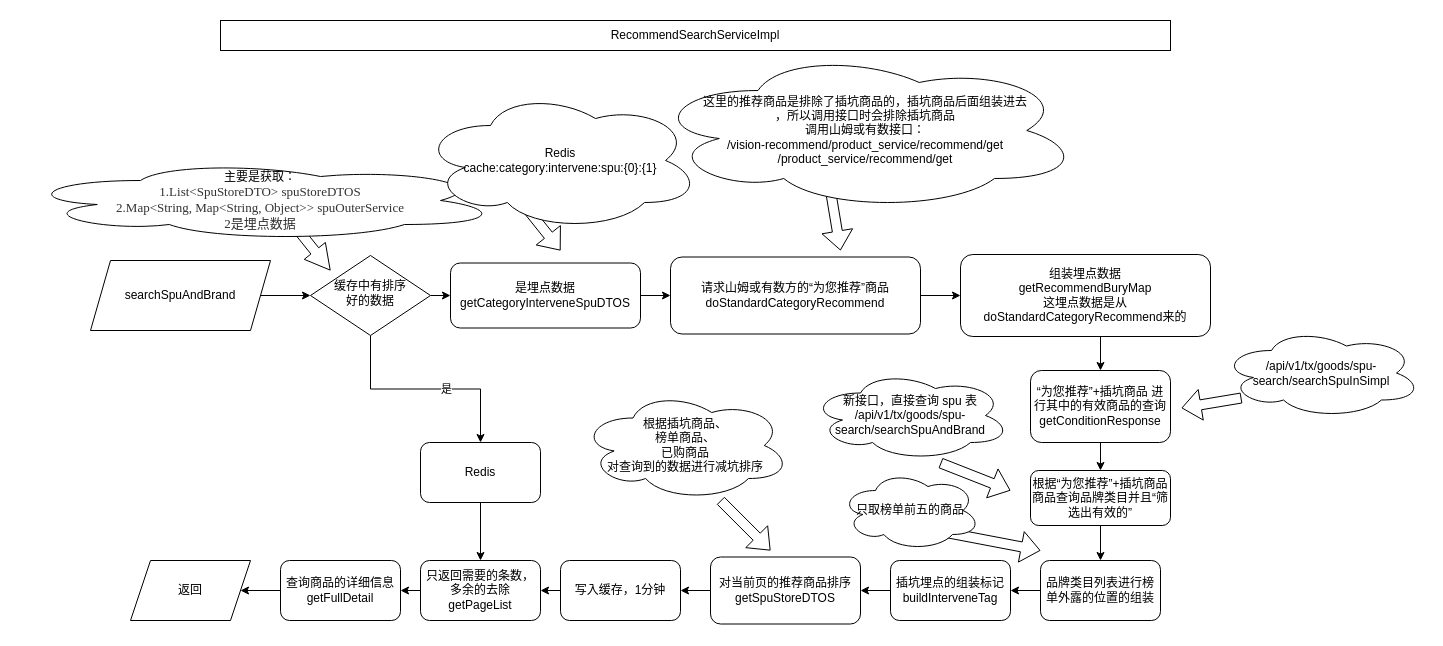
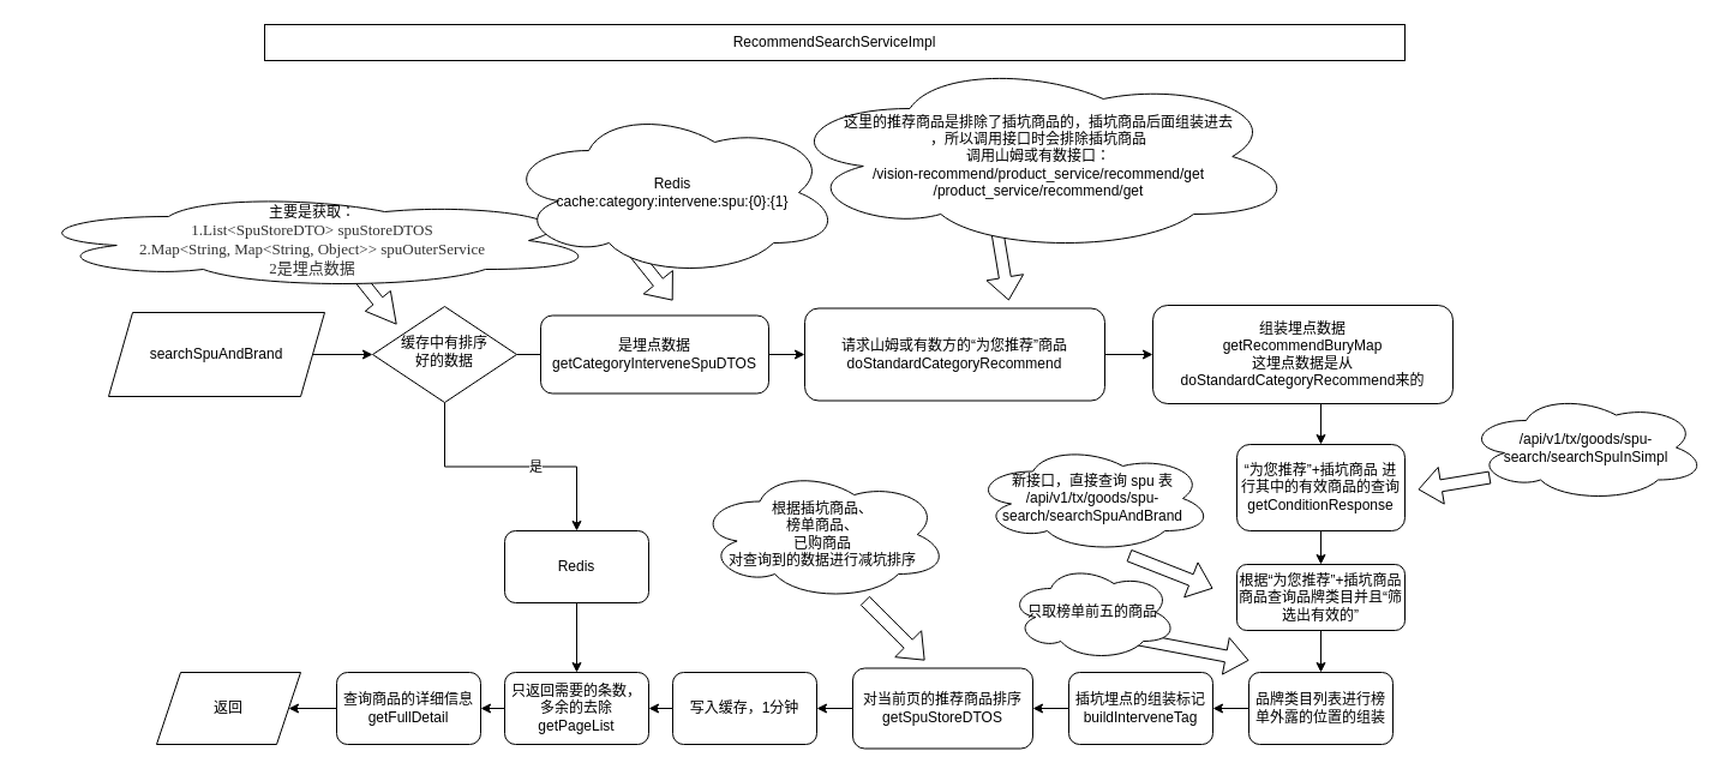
  <mxCell id="0" />
  <mxCell id="1" parent="0" />
  <mxCell id="2" value="RecommendSearchServiceImpl" style="rounded=0;whiteSpace=wrap;html=1;" parent="1" vertex="1"><mxGeometry x="220" y="20" width="950" height="30" as="geometry" /></mxCell>
  <mxCell id="3" style="edgeStyle=orthogonalEdgeStyle;rounded=0;orthogonalLoop=1;jettySize=auto;html=1;exitX=1;exitY=0.5;exitDx=0;exitDy=0;entryX=0;entryY=0.5;entryDx=0;entryDy=0;" parent="1" source="32" target="7" edge="1"><mxGeometry relative="1" as="geometry"><mxPoint x="270" y="295" as="sourcePoint" /></mxGeometry></mxCell>
  <mxCell id="4" style="edgeStyle=orthogonalEdgeStyle;rounded=0;orthogonalLoop=1;jettySize=auto;html=1;exitX=0.5;exitY=1;exitDx=0;exitDy=0;entryX=0.5;entryY=0;entryDx=0;entryDy=0;" parent="1" source="7" target="10" edge="1"><mxGeometry relative="1" as="geometry" /></mxCell>
  <mxCell id="5" value="是" style="edgeLabel;html=1;align=center;verticalAlign=middle;resizable=0;points=[];" parent="4" vertex="1" connectable="0"><mxGeometry x="0.191" relative="1" as="geometry"><mxPoint as="offset" /></mxGeometry></mxCell>
- <mxCell id="6" style="edgeStyle=orthogonalEdgeStyle;rounded=0;orthogonalLoop=1;jettySize=auto;html=1;exitX=1;exitY=0.5;exitDx=0;exitDy=0;entryX=0;entryY=0.5;entryDx=0;entryDy=0;" parent="1" source="7" target="12" edge="1"><mxGeometry relative="1" as="geometry" /></mxCell>
+ <mxCell id="6" style="edgeStyle=orthogonalEdgeStyle;rounded=0;orthogonalLoop=1;jettySize=auto;html=1;exitX=1;exitY=0.5;exitDx=0;exitDy=0;entryX=0;entryY=0.5;entryDx=0;entryDy=0;endArrow=none;" parent="1" source="7" target="12" edge="1"><mxGeometry relative="1" as="geometry" /></mxCell>
  <mxCell id="7" value="缓存中有排序&lt;br&gt;好的数据" style="rhombus;whiteSpace=wrap;html=1;shadow=0;fontFamily=Helvetica;fontSize=12;align=center;strokeWidth=1;spacing=6;spacingTop=-4;" parent="1" vertex="1"><mxGeometry x="310" y="255" width="120" height="80" as="geometry" /></mxCell>
  <mxCell id="8" value="" style="shape=flexArrow;endArrow=classic;html=1;rounded=0;endWidth=16;endSize=7.87;" parent="1" edge="1"><mxGeometry width="50" height="50" relative="1" as="geometry"><mxPoint x="290" y="220" as="sourcePoint" /><mxPoint x="330" y="270" as="targetPoint" /></mxGeometry></mxCell>
  <mxCell id="9" style="edgeStyle=orthogonalEdgeStyle;rounded=0;orthogonalLoop=1;jettySize=auto;html=1;exitX=0.5;exitY=1;exitDx=0;exitDy=0;" edge="1" parent="1" source="10" target="41"><mxGeometry relative="1" as="geometry" /></mxCell>
  <mxCell id="10" value="Redis" style="rounded=1;whiteSpace=wrap;html=1;" parent="1" vertex="1"><mxGeometry x="420" y="442" width="120" height="60" as="geometry" /></mxCell>
  <mxCell id="11" style="edgeStyle=orthogonalEdgeStyle;rounded=0;orthogonalLoop=1;jettySize=auto;html=1;exitX=1;exitY=0.5;exitDx=0;exitDy=0;" parent="1" source="12" target="15" edge="1"><mxGeometry relative="1" as="geometry" /></mxCell>
  <mxCell id="12" value="&lt;div&gt;是埋点数据&lt;/div&gt;&lt;div&gt;getCategoryInterveneSpuDTOS&lt;/div&gt;" style="rounded=1;whiteSpace=wrap;html=1;" parent="1" vertex="1"><mxGeometry x="450" y="262.5" width="190" height="65" as="geometry" /></mxCell>
  <mxCell id="13" value="" style="shape=flexArrow;endArrow=classic;html=1;rounded=0;" parent="1" edge="1"><mxGeometry width="50" height="50" relative="1" as="geometry"><mxPoint x="520" y="200" as="sourcePoint" /><mxPoint x="560" y="250" as="targetPoint" /></mxGeometry></mxCell>
  <mxCell id="14" style="edgeStyle=orthogonalEdgeStyle;rounded=0;orthogonalLoop=1;jettySize=auto;html=1;exitX=1;exitY=0.5;exitDx=0;exitDy=0;entryX=0;entryY=0.5;entryDx=0;entryDy=0;" parent="1" source="15" target="18" edge="1"><mxGeometry relative="1" as="geometry"><mxPoint x="1040" y="295" as="targetPoint" /></mxGeometry></mxCell>
  <mxCell id="15" value="&lt;div&gt;请求山姆或有数方的“为您推荐”商品&lt;/div&gt;&lt;div&gt;doStandardCategoryRecommend&lt;/div&gt;" style="rounded=1;whiteSpace=wrap;html=1;" parent="1" vertex="1"><mxGeometry x="670" y="256.5" width="250" height="77" as="geometry" /></mxCell>
  <mxCell id="16" value="" style="shape=flexArrow;endArrow=classic;html=1;rounded=0;" parent="1" edge="1"><mxGeometry width="50" height="50" relative="1" as="geometry"><mxPoint x="830" y="190" as="sourcePoint" /><mxPoint x="840" y="250" as="targetPoint" /></mxGeometry></mxCell>
  <mxCell id="17" style="edgeStyle=orthogonalEdgeStyle;rounded=0;orthogonalLoop=1;jettySize=auto;html=1;exitX=0.544;exitY=1;exitDx=0;exitDy=0;entryX=0.5;entryY=0;entryDx=0;entryDy=0;exitPerimeter=0;" parent="1" source="18" target="20" edge="1"><mxGeometry relative="1" as="geometry" /></mxCell>
  <mxCell id="18" value="&lt;div&gt;组装埋点数据&lt;/div&gt;&lt;div&gt;getRecommendBuryMap&lt;/div&gt;&lt;div&gt;这埋点数据是从doStandardCategoryRecommend来的&lt;/div&gt;" style="rounded=1;whiteSpace=wrap;html=1;" parent="1" vertex="1"><mxGeometry x="960" y="254" width="250" height="82" as="geometry" /></mxCell>
  <mxCell id="19" style="edgeStyle=orthogonalEdgeStyle;rounded=0;orthogonalLoop=1;jettySize=auto;html=1;exitX=0.5;exitY=1;exitDx=0;exitDy=0;entryX=0.5;entryY=0;entryDx=0;entryDy=0;" parent="1" source="20" target="22" edge="1"><mxGeometry relative="1" as="geometry" /></mxCell>
  <mxCell id="20" value="&lt;div&gt;“为您推荐”+插坑商品 进行其中的有效商品的查询&lt;/div&gt;&lt;div&gt;getConditionResponse&lt;/div&gt;" style="rounded=1;whiteSpace=wrap;html=1;" parent="1" vertex="1"><mxGeometry x="1030" y="370" width="140" height="72" as="geometry" /></mxCell>
  <mxCell id="21" style="edgeStyle=orthogonalEdgeStyle;rounded=0;orthogonalLoop=1;jettySize=auto;html=1;exitX=0.5;exitY=1;exitDx=0;exitDy=0;entryX=0.5;entryY=0;entryDx=0;entryDy=0;" parent="1" source="22" target="24" edge="1"><mxGeometry relative="1" as="geometry" /></mxCell>
  <mxCell id="22" value="根据“为您推荐”+插坑商品商品查询品牌类目并且“筛选出有效的”" style="rounded=1;whiteSpace=wrap;html=1;" parent="1" vertex="1"><mxGeometry x="1030" y="470" width="140" height="55" as="geometry" /></mxCell>
  <mxCell id="23" style="edgeStyle=orthogonalEdgeStyle;rounded=0;orthogonalLoop=1;jettySize=auto;html=1;exitX=0;exitY=0.5;exitDx=0;exitDy=0;entryX=1;entryY=0.5;entryDx=0;entryDy=0;" parent="1" source="24" target="26" edge="1"><mxGeometry relative="1" as="geometry" /></mxCell>
  <mxCell id="24" value="品牌类目列表进行榜单外露的位置的组装" style="rounded=1;whiteSpace=wrap;html=1;" parent="1" vertex="1"><mxGeometry x="1040" y="560" width="120" height="60" as="geometry" /></mxCell>
  <mxCell id="25" style="edgeStyle=orthogonalEdgeStyle;rounded=0;orthogonalLoop=1;jettySize=auto;html=1;exitX=0;exitY=0.5;exitDx=0;exitDy=0;entryX=1;entryY=0.5;entryDx=0;entryDy=0;" parent="1" source="26" target="28" edge="1"><mxGeometry relative="1" as="geometry" /></mxCell>
  <mxCell id="26" value="&lt;div&gt;插坑埋点的组装标记&lt;/div&gt;&lt;div&gt;buildInterveneTag&lt;/div&gt;" style="rounded=1;whiteSpace=wrap;html=1;" parent="1" vertex="1"><mxGeometry x="890" y="560" width="120" height="60" as="geometry" /></mxCell>
  <mxCell id="27" style="edgeStyle=orthogonalEdgeStyle;rounded=0;orthogonalLoop=1;jettySize=auto;html=1;exitX=0;exitY=0.5;exitDx=0;exitDy=0;" parent="1" source="28" target="34" edge="1"><mxGeometry relative="1" as="geometry" /></mxCell>
  <mxCell id="28" value="&lt;div&gt;对当前页的推荐商品排序&lt;/div&gt;&lt;div&gt;getSpuStoreDTOS&lt;/div&gt;" style="rounded=1;whiteSpace=wrap;html=1;" parent="1" vertex="1"><mxGeometry x="710" y="556.5" width="150" height="67" as="geometry" /></mxCell>
  <mxCell id="29" value="新接口，直接查询 spu 表&lt;br&gt;/api/v1/tx/goods/spu-search/searchSpuAndBrand" style="ellipse;shape=cloud;whiteSpace=wrap;html=1;" parent="1" vertex="1"><mxGeometry x="810" y="370" width="200" height="90" as="geometry" /></mxCell>
  <mxCell id="30" value="" style="shape=flexArrow;endArrow=classic;html=1;rounded=0;" parent="1" edge="1"><mxGeometry width="50" height="50" relative="1" as="geometry"><mxPoint x="940" y="462.5" as="sourcePoint" /><mxPoint x="1010" y="490" as="targetPoint" /></mxGeometry></mxCell>
  <mxCell id="31" value="" style="shape=flexArrow;endArrow=classic;html=1;rounded=0;" parent="1" edge="1"><mxGeometry width="50" height="50" relative="1" as="geometry"><mxPoint x="935" y="530" as="sourcePoint" /><mxPoint x="1040" y="550" as="targetPoint" /></mxGeometry></mxCell>
  <mxCell id="32" value="searchSpuAndBrand" style="shape=parallelogram;perimeter=parallelogramPerimeter;whiteSpace=wrap;html=1;fixedSize=1;" parent="1" vertex="1"><mxGeometry x="90" y="260" width="180" height="70" as="geometry" /></mxCell>
  <mxCell id="33" style="edgeStyle=orthogonalEdgeStyle;rounded=0;orthogonalLoop=1;jettySize=auto;html=1;exitX=0;exitY=0.5;exitDx=0;exitDy=0;entryX=1;entryY=0.5;entryDx=0;entryDy=0;" edge="1" parent="1" source="34" target="41"><mxGeometry relative="1" as="geometry" /></mxCell>
  <mxCell id="34" value="写入缓存，1分钟" style="rounded=1;whiteSpace=wrap;html=1;" parent="1" vertex="1"><mxGeometry x="560" y="560" width="120" height="60" as="geometry" /></mxCell>
  <mxCell id="35" value="返回" style="shape=parallelogram;perimeter=parallelogramPerimeter;whiteSpace=wrap;html=1;fixedSize=1;" parent="1" vertex="1"><mxGeometry x="130" y="560" width="120" height="60" as="geometry" /></mxCell>
  <mxCell id="36" value="只取榜单前五的商品" style="ellipse;shape=cloud;whiteSpace=wrap;html=1;" parent="1" vertex="1"><mxGeometry x="840" y="470" width="140" height="80" as="geometry" /></mxCell>
  <mxCell id="37" value="" style="shape=flexArrow;endArrow=classic;html=1;rounded=0;" parent="1" edge="1"><mxGeometry width="50" height="50" relative="1" as="geometry"><mxPoint x="1241" y="397.5" as="sourcePoint" /><mxPoint x="1181" y="407.5" as="targetPoint" /></mxGeometry></mxCell>
  <mxCell id="38" value="/api/v1/tx/goods/spu-search/searchSpuInSimpl" style="ellipse;shape=cloud;whiteSpace=wrap;html=1;" parent="1" vertex="1"><mxGeometry x="1221" y="327.5" width="200" height="90" as="geometry" /></mxCell>
  <mxCell id="39" value="&lt;div&gt;这里的推荐商品是排除了插坑商品的，插坑商品后面组装进去&lt;/div&gt;&lt;div&gt;，所以调用接口时会排除插坑商品&lt;/div&gt;&lt;div&gt;调用山姆或有数接口：&lt;/div&gt;&lt;div&gt;/vision-recommend/product_service/recommend/get&lt;/div&gt;&lt;div&gt;/product_service/recommend/get&lt;/div&gt;" style="ellipse;shape=cloud;whiteSpace=wrap;html=1;" parent="1" vertex="1"><mxGeometry x="650" y="50" width="430" height="160" as="geometry" /></mxCell>
  <mxCell id="40" style="edgeStyle=orthogonalEdgeStyle;rounded=0;orthogonalLoop=1;jettySize=auto;html=1;exitX=0;exitY=0.5;exitDx=0;exitDy=0;entryX=1;entryY=0.5;entryDx=0;entryDy=0;" edge="1" parent="1" source="41" target="43"><mxGeometry relative="1" as="geometry" /></mxCell>
  <mxCell id="41" value="只返回需要的条数，多余的去除&lt;br&gt;getPageList" style="rounded=1;whiteSpace=wrap;html=1;" parent="1" vertex="1"><mxGeometry x="420" y="560" width="120" height="60" as="geometry" /></mxCell>
  <mxCell id="42" style="edgeStyle=orthogonalEdgeStyle;rounded=0;orthogonalLoop=1;jettySize=auto;html=1;exitX=0;exitY=0.5;exitDx=0;exitDy=0;entryX=1;entryY=0.5;entryDx=0;entryDy=0;" edge="1" parent="1" source="43" target="35"><mxGeometry relative="1" as="geometry" /></mxCell>
  <mxCell id="43" value="查询商品的详细信息&lt;br&gt;getFullDetail" style="rounded=1;whiteSpace=wrap;html=1;" parent="1" vertex="1"><mxGeometry x="280" y="560" width="120" height="60" as="geometry" /></mxCell>
  <mxCell id="44" value="根据插坑商品、&lt;br&gt;榜单商品、&lt;br&gt;已购商品&lt;br&gt;对查询到的数据进行减坑排序" style="ellipse;shape=cloud;whiteSpace=wrap;html=1;" parent="1" vertex="1"><mxGeometry x="580" y="390" width="210" height="110" as="geometry" /></mxCell>
  <mxCell id="45" value="" style="shape=flexArrow;endArrow=classic;html=1;rounded=0;" parent="1" edge="1"><mxGeometry width="50" height="50" relative="1" as="geometry"><mxPoint x="720" y="500" as="sourcePoint" /><mxPoint x="770" y="550" as="targetPoint" /></mxGeometry></mxCell>
  <mxCell id="46" value="主要是获取：&lt;div style=&quot;resize: none; outline: none; font-size: 13px; color: rgb(50, 50, 50); font-family: 微软雅黑;&quot;&gt;1.List&amp;lt;SpuStoreDTO&amp;gt;&amp;nbsp;spuStoreDTOS&lt;/div&gt;&lt;div style=&quot;resize: none; outline: none; font-size: 13px; color: rgb(50, 50, 50); font-family: 微软雅黑;&quot;&gt;2.Map&amp;lt;String,&amp;nbsp;Map&amp;lt;String,&amp;nbsp;Object&amp;gt;&amp;gt;&amp;nbsp;spuOuterService&lt;/div&gt;&lt;div style=&quot;resize: none; outline: none; font-size: 13px; color: rgb(50, 50, 50); font-family: 微软雅黑;&quot;&gt;2是埋点数据&lt;/div&gt;" style="ellipse;shape=cloud;whiteSpace=wrap;html=1;" parent="1" vertex="1"><mxGeometry x="20" y="160" width="480" height="80" as="geometry" /></mxCell>
  <mxCell id="47" value="&lt;div&gt;Redis&lt;/div&gt;cache:category:intervene:spu:{0}:{1}" style="ellipse;shape=cloud;whiteSpace=wrap;html=1;" parent="1" vertex="1"><mxGeometry x="420" y="90" width="280" height="140" as="geometry" /></mxCell>
